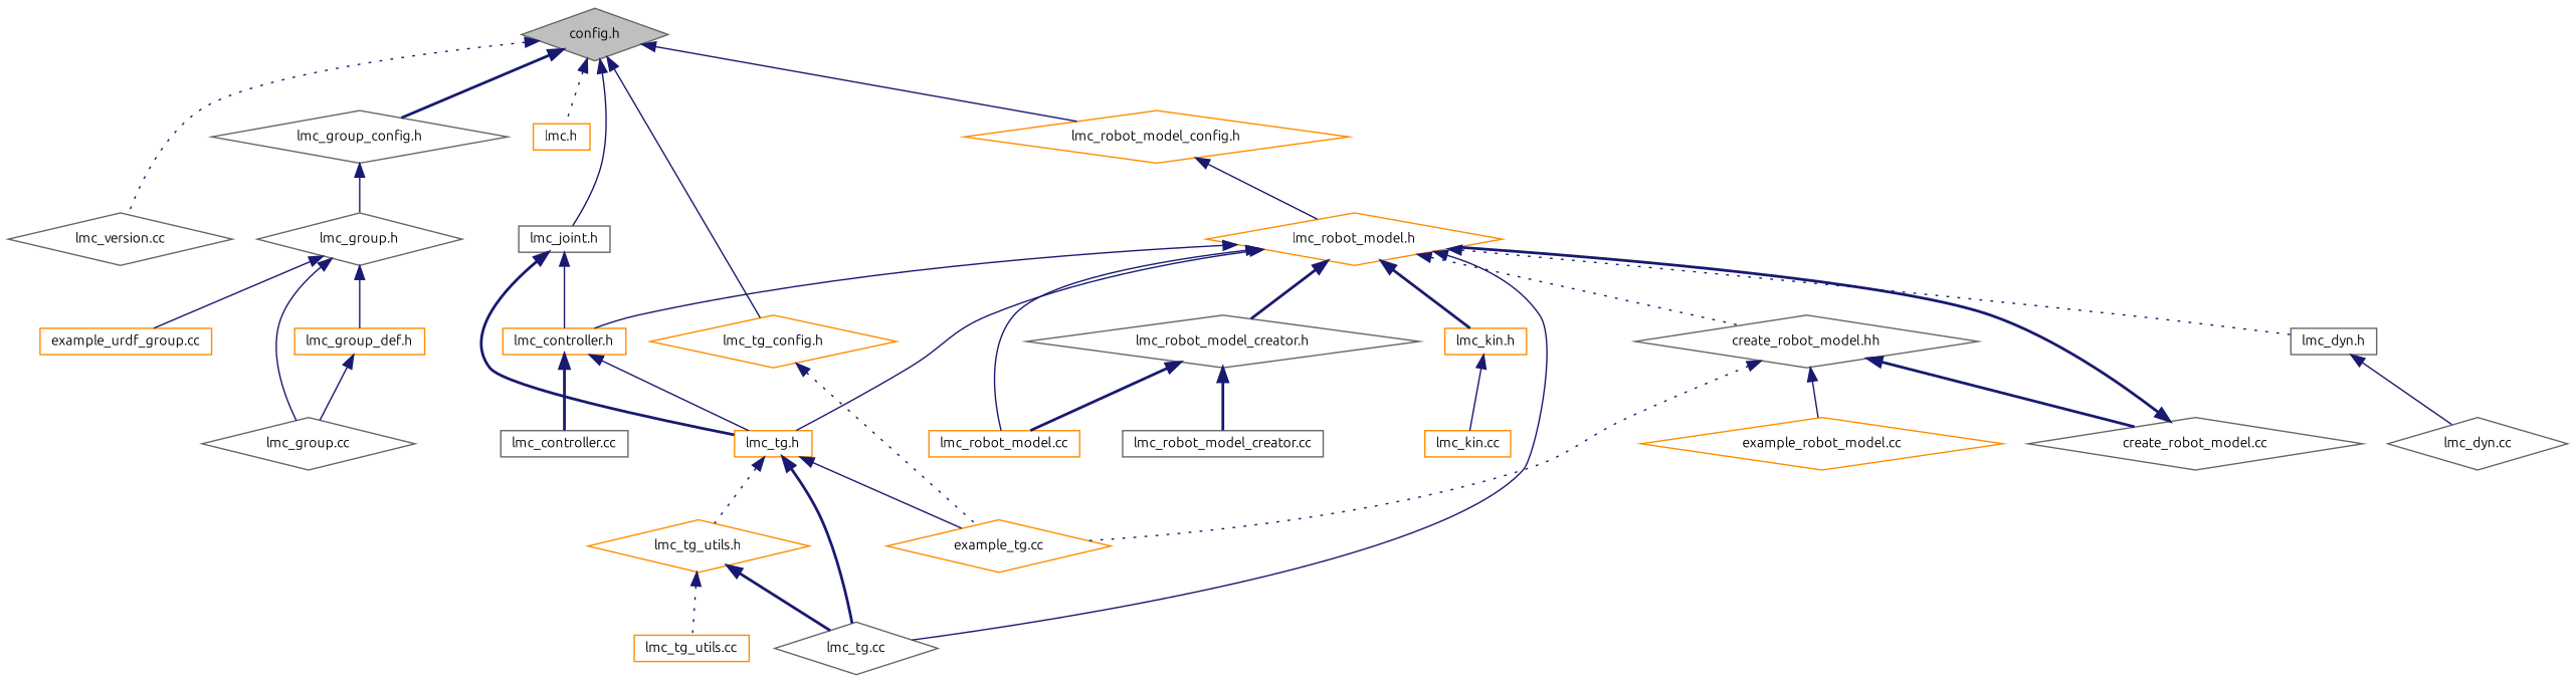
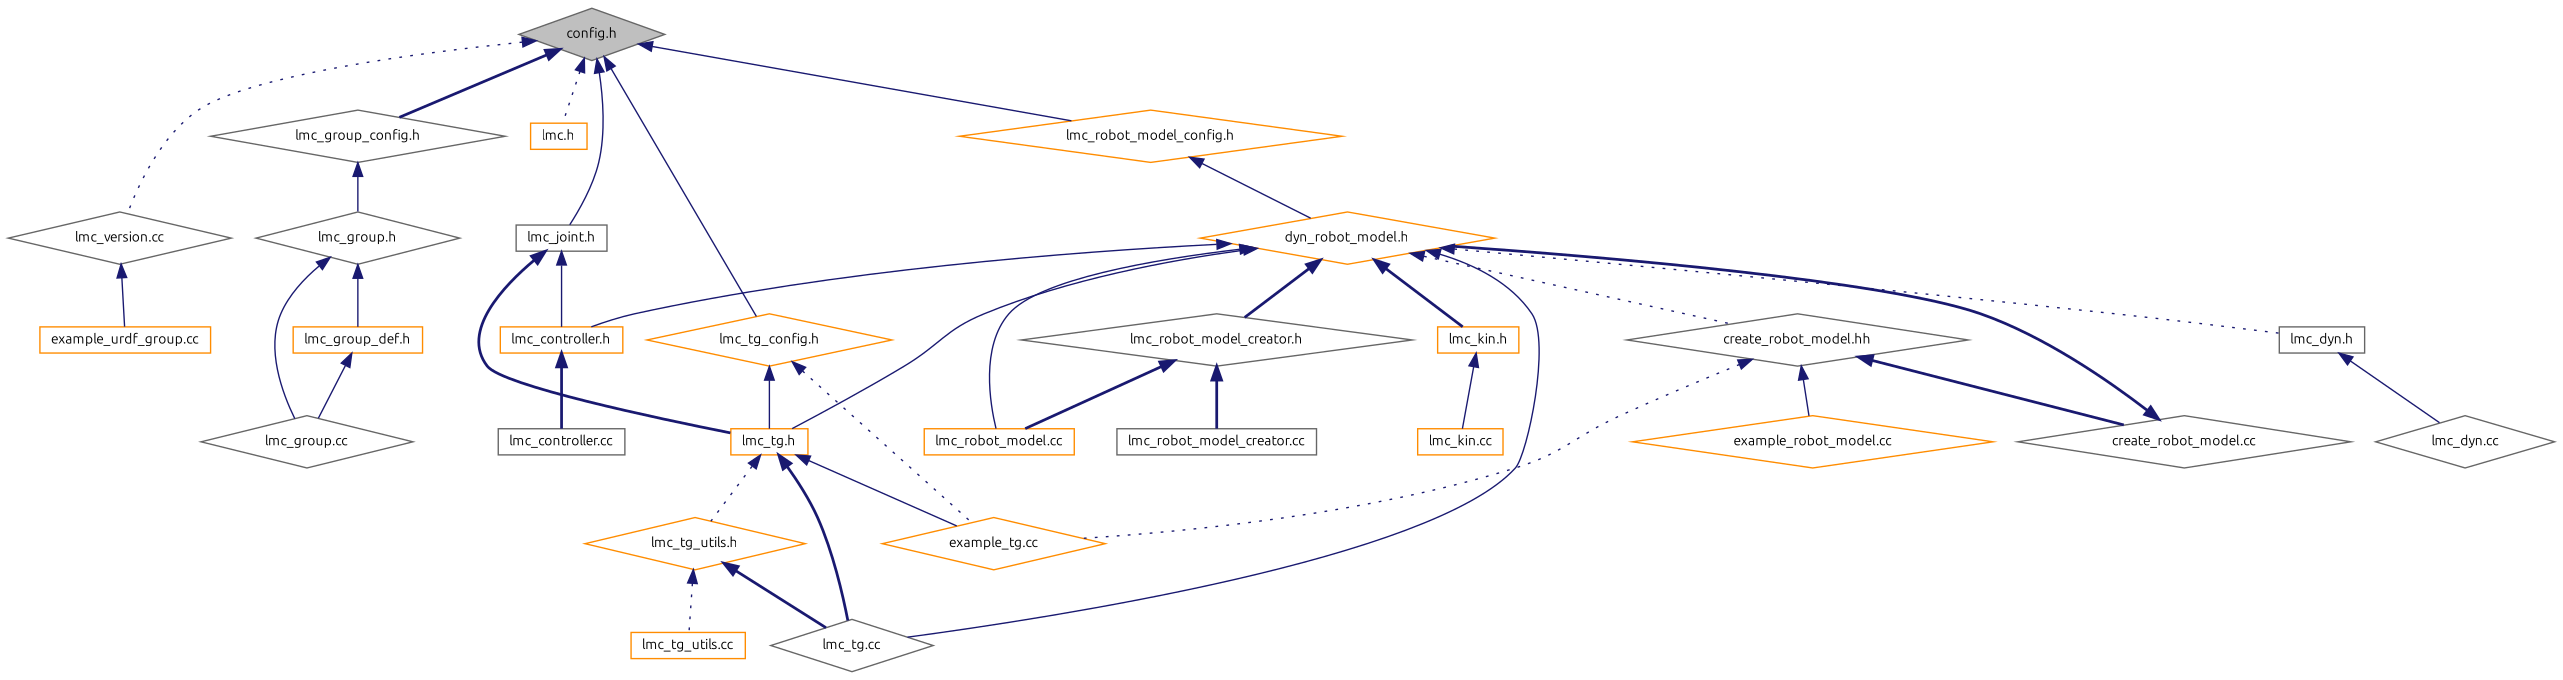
  digraph {
    fontname=Ubuntu
    node [color=darkorange fillcolor=white fontname=Ubuntu fontsize=10 shape=diamond style=filled]
    edge [color=midnightblue dir=back fontname=Ubuntu fontsize=10 labelfontname=Helvetica labelfontsize=10 style=solid]
    n1 [color=gray40 fillcolor=grey75 fontcolor=black height=0.2 label="config.h" width=0.4]
    n2 [color=gray40 height=0.2 label="lmc_version.cc" width=0.4]
    n3 [height=0.2 label="lmc.h" shape=box width=0.4]
    n4 [color=gray40 height=0.2 label="lmc_group_config.h" width=0.4]
    n5 [color=gray40 height=0.2 label="lmc_joint.h" shape=box width=0.4]
    n6 [height=0.2 label="lmc_robot_model_config.h" width=0.4]
    n7 [height=0.2 label="lmc_tg_config.h" width=0.4]
    n8 [color=gray40 height=0.2 label="lmc_group.h" width=0.4]
    n9 [height=0.2 label="lmc_controller.h" shape=box width=0.4]
    n10 [height=0.2 label="lmc_tg.h" shape=box width=0.4]
-   n11 [height=0.2 label="lmc_robot_model.h" width=0.4]
+   n11 [height=0.2 label="dyn_robot_model.h" width=0.4]
    n12 [height=0.2 label="example_tg.cc" width=0.4]
    n13 [color=gray40 height=0.2 label="lmc_group.cc" width=0.4]
    n14 [height=0.2 label="lmc_group_def.h" shape=box width=0.4]
    n15 [height=0.2 label="example_urdf_group.cc" shape=box width=0.4]
    n16 [color=gray40 height=0.2 label="lmc_controller.cc" shape=box width=0.4]
    n17 [color=gray40 height=0.2 label="lmc_dyn.h" shape=box width=0.4]
    n18 [color=gray40 height=0.2 label="lmc_dyn.cc" width=0.4]
    n19 [height=0.2 label="lmc_robot_model.cc" shape=box width=0.4]
    n20 [color=gray40 height=0.2 label="lmc_robot_model_creator.h" width=0.4]
    n21 [color=gray40 height=0.2 label="lmc_tg.cc" width=0.4]
    n22 [height=0.2 label="lmc_kin.h" shape=box width=0.4]
    n23 [color=gray40 height=0.2 label="create_robot_model.hh" width=0.4]
    n24 [height=0.2 label="lmc_tg_utils.h" width=0.4]
    n25 [color=gray40 height=0.2 label="lmc_robot_model_creator.cc" shape=box width=0.4]
    n26 [height=0.2 label="lmc_kin.cc" shape=box width=0.4]
    n27 [color=gray40 height=0.2 label="create_robot_model.cc" width=0.4]
    n28 [height=0.2 label="example_robot_model.cc" width=0.4]
    n29 [height=0.2 label="lmc_tg_utils.cc" shape=box width=0.4]
    n1 -> n2 [style=dotted]
    n1 -> n3 [style=dotted]
    n1 -> n4 [style=bold]
    n1 -> n5
    n1 -> n6
    n1 -> n7
    n4 -> n8
    n5 -> n9
    n5 -> n10 [style=bold]
    n6 -> n11
-   n9 -> n10
+   n7 -> n10
    n7 -> n12 [style=dotted]
    n8 -> n13
    n8 -> n14
-   n8 -> n15
+   n2 -> n15
    n9 -> n16 [style=bold]
    n10 -> n12
    n10 -> n21 [style=bold]
    n10 -> n24 [style=dotted]
    n11 -> n9
    n11 -> n10
    n11 -> n17 [style=dotted]
    n11 -> n19
    n11 -> n20 [style=bold]
    n11 -> n21
    n11 -> n22 [style=bold]
    n11 -> n23 [style=dotted]
    n14 -> n13
    n17 -> n18
    n20 -> n19 [style=bold]
    n20 -> n25 [style=bold]
    n22 -> n26
    n23 -> n12 [style=dotted]
    n23 -> n27 [style=bold]
    n23 -> n28
    n24 -> n21 [style=bold]
    n24 -> n29 [style=dotted]
    n27 -> n11 [style=bold]
  }
